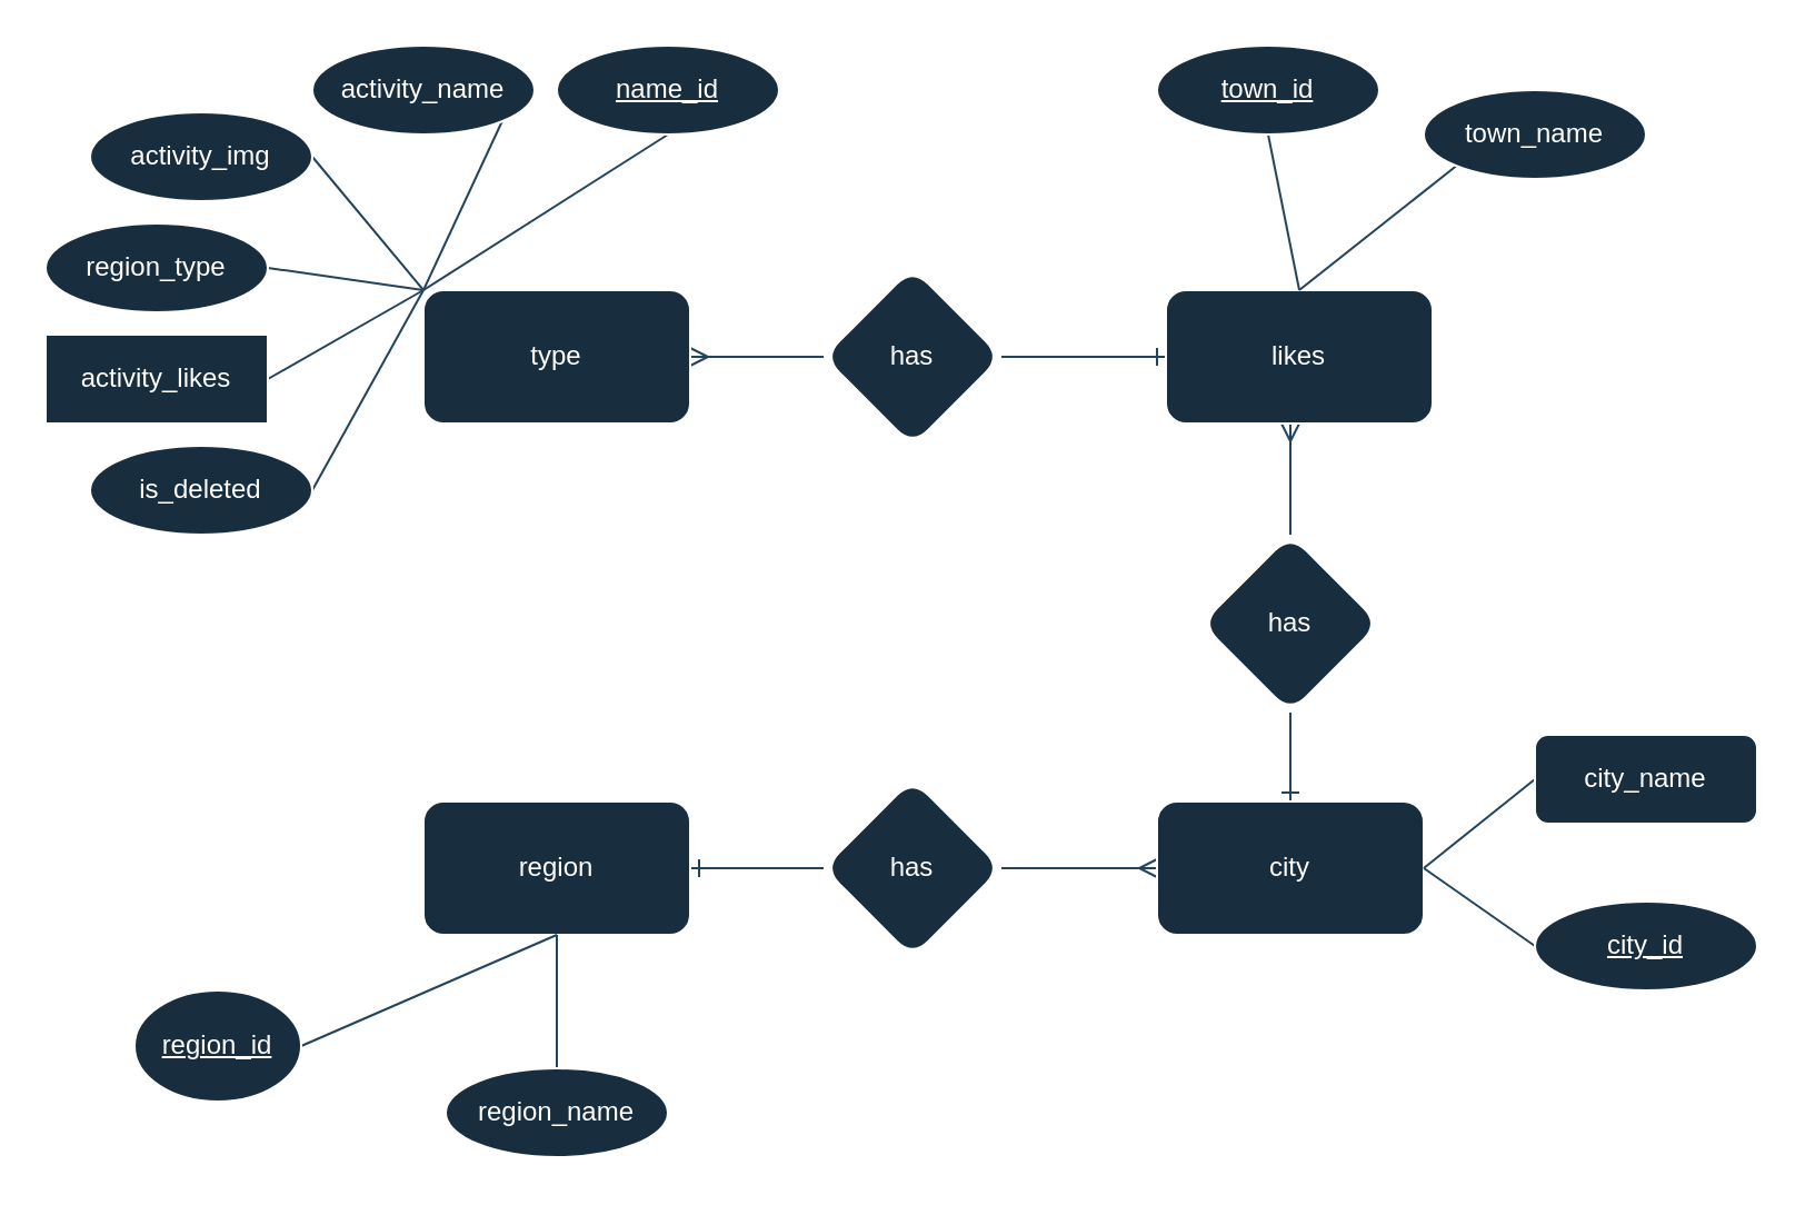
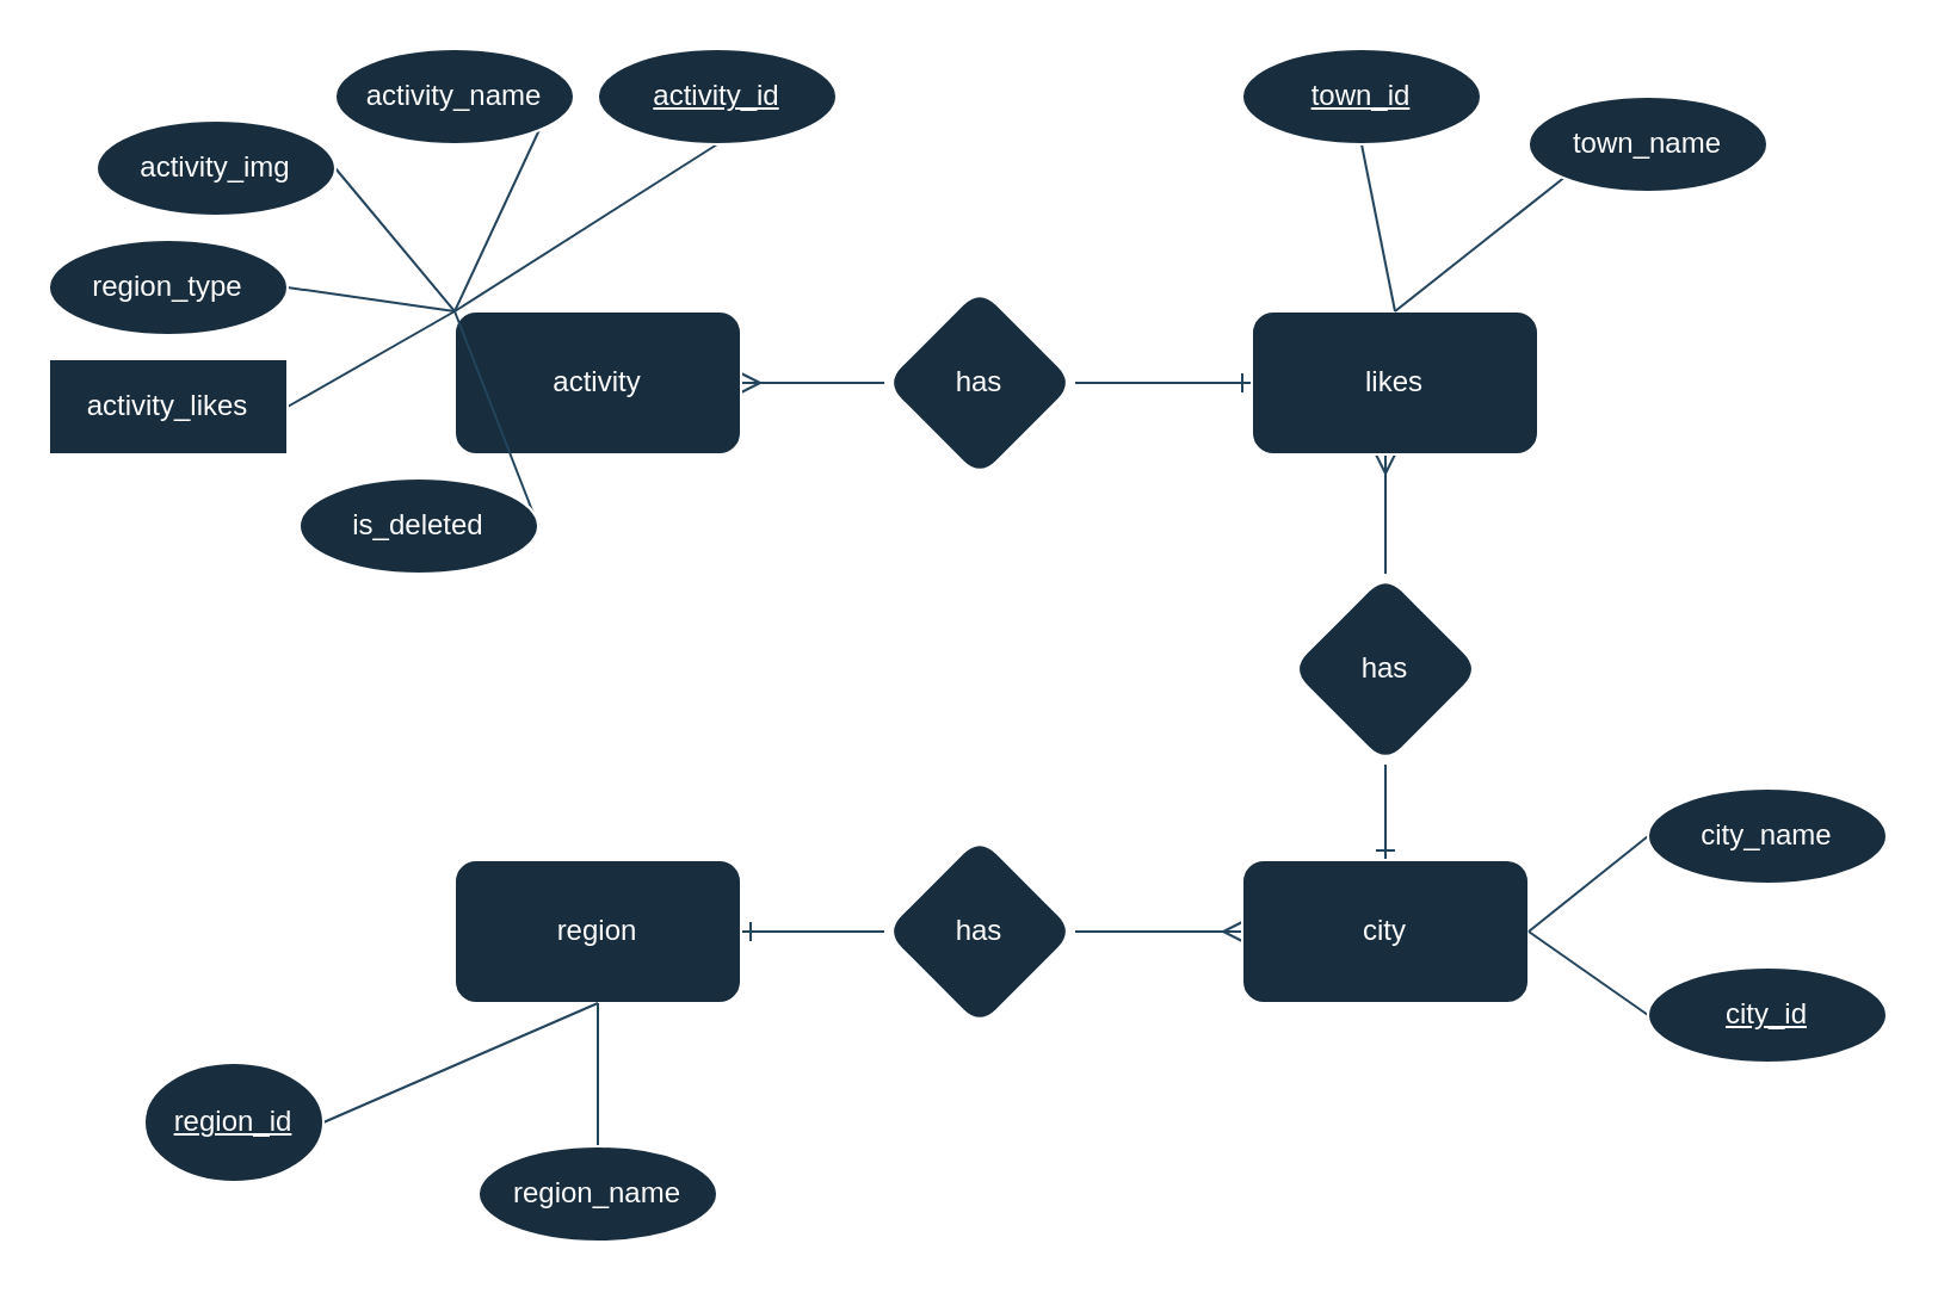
  <mxCell id="0" />
  <mxCell id="1" parent="0" />
  <mxCell id="2" value="" style="edgeStyle=orthogonalEdgeStyle;rounded=1;orthogonalLoop=1;jettySize=auto;html=1;startArrow=ERone;startFill=0;endArrow=none;endFill=0;labelBackgroundColor=none;strokeColor=#23445D;fontColor=default;" parent="1" source="3" target="5" edge="1"><mxGeometry relative="1" as="geometry" /></mxCell>
  <mxCell id="3" value="region" style="whiteSpace=wrap;html=1;rounded=1;labelBackgroundColor=none;fillColor=#182E3E;strokeColor=#FFFFFF;fontColor=#FFFFFF;" parent="1" vertex="1"><mxGeometry x="190" y="360" width="120" height="60" as="geometry" /></mxCell>
  <mxCell id="4" value="" style="edgeStyle=orthogonalEdgeStyle;rounded=1;orthogonalLoop=1;jettySize=auto;html=1;endArrow=ERmany;endFill=0;labelBackgroundColor=none;strokeColor=#23445D;fontColor=default;" parent="1" source="5" target="7" edge="1"><mxGeometry relative="1" as="geometry" /></mxCell>
  <mxCell id="5" value="has" style="rhombus;whiteSpace=wrap;html=1;rounded=1;labelBackgroundColor=none;fillColor=#182E3E;strokeColor=#FFFFFF;fontColor=#FFFFFF;" parent="1" vertex="1"><mxGeometry x="370" y="350" width="80" height="80" as="geometry" /></mxCell>
  <mxCell id="6" style="edgeStyle=none;shape=connector;rounded=1;orthogonalLoop=1;jettySize=auto;html=1;exitX=0.5;exitY=0;exitDx=0;exitDy=0;entryX=0.5;entryY=1;entryDx=0;entryDy=0;labelBackgroundColor=none;strokeColor=#23445D;fontFamily=Helvetica;fontSize=11;fontColor=default;endArrow=none;endFill=0;startArrow=ERone;startFill=0;" parent="1" source="7" target="9" edge="1"><mxGeometry relative="1" as="geometry" /></mxCell>
  <mxCell id="7" value="city" style="whiteSpace=wrap;html=1;rounded=1;labelBackgroundColor=none;fillColor=#182E3E;strokeColor=#FFFFFF;fontColor=#FFFFFF;" parent="1" vertex="1"><mxGeometry x="520" y="360" width="120" height="60" as="geometry" /></mxCell>
  <mxCell id="8" value="" style="edgeStyle=orthogonalEdgeStyle;rounded=1;orthogonalLoop=1;jettySize=auto;html=1;endArrow=ERmany;endFill=0;labelBackgroundColor=none;strokeColor=#23445D;fontColor=default;" parent="1" source="9" target="11" edge="1"><mxGeometry relative="1" as="geometry"><Array as="points"><mxPoint x="580" y="140" /></Array></mxGeometry></mxCell>
  <mxCell id="9" value="has" style="rhombus;whiteSpace=wrap;html=1;rounded=1;labelBackgroundColor=none;fillColor=#182E3E;strokeColor=#FFFFFF;fontColor=#FFFFFF;" parent="1" vertex="1"><mxGeometry x="540" y="240" width="80" height="80" as="geometry" /></mxCell>
  <mxCell id="10" value="" style="edgeStyle=none;shape=connector;rounded=1;orthogonalLoop=1;jettySize=auto;html=1;labelBackgroundColor=none;strokeColor=#23445D;fontFamily=Helvetica;fontSize=11;fontColor=default;endArrow=none;endFill=0;startArrow=ERone;startFill=0;" parent="1" source="11" target="26" edge="1"><mxGeometry relative="1" as="geometry" /></mxCell>
  <mxCell id="11" value="likes" style="whiteSpace=wrap;html=1;rounded=1;labelBackgroundColor=none;fillColor=#182E3E;strokeColor=#FFFFFF;fontColor=#FFFFFF;" parent="1" vertex="1"><mxGeometry x="524" y="130" width="120" height="60" as="geometry" /></mxCell>
  <mxCell id="12" style="edgeStyle=none;shape=connector;rounded=1;orthogonalLoop=1;jettySize=auto;html=1;exitX=0.5;exitY=1;exitDx=0;exitDy=0;labelBackgroundColor=none;strokeColor=#23445D;fontFamily=Helvetica;fontSize=11;fontColor=default;endArrow=none;endFill=0;entryX=0.5;entryY=0;entryDx=0;entryDy=0;" parent="1" source="13" target="11" edge="1"><mxGeometry relative="1" as="geometry"><mxPoint x="580" y="130" as="targetPoint" /></mxGeometry></mxCell>
  <mxCell id="13" value="town_id" style="ellipse;whiteSpace=wrap;html=1;align=center;fontStyle=4;rounded=1;labelBackgroundColor=none;fillColor=#182E3E;strokeColor=#FFFFFF;fontColor=#FFFFFF;" parent="1" vertex="1"><mxGeometry x="520" y="20" width="100" height="40" as="geometry" /></mxCell>
  <mxCell id="14" style="edgeStyle=none;shape=connector;rounded=1;orthogonalLoop=1;jettySize=auto;html=1;exitX=0;exitY=0.5;exitDx=0;exitDy=0;labelBackgroundColor=none;strokeColor=#23445D;fontFamily=Helvetica;fontSize=11;fontColor=default;endArrow=none;endFill=0;entryX=1;entryY=0.5;entryDx=0;entryDy=0;" parent="1" source="15" target="7" edge="1"><mxGeometry relative="1" as="geometry"><mxPoint x="640" y="340" as="targetPoint" /></mxGeometry></mxCell>
  <mxCell id="15" value="city_id" style="ellipse;whiteSpace=wrap;html=1;align=center;fontStyle=4;rounded=1;labelBackgroundColor=none;fillColor=#182E3E;strokeColor=#FFFFFF;fontColor=#FFFFFF;" parent="1" vertex="1"><mxGeometry x="690" y="405" width="100" height="40" as="geometry" /></mxCell>
  <mxCell id="16" style="edgeStyle=none;shape=connector;rounded=1;orthogonalLoop=1;jettySize=auto;html=1;exitX=1;exitY=0.5;exitDx=0;exitDy=0;entryX=0.5;entryY=1;entryDx=0;entryDy=0;labelBackgroundColor=none;strokeColor=#23445D;fontFamily=Helvetica;fontSize=11;fontColor=default;endArrow=none;endFill=0;" parent="1" source="17" target="3" edge="1"><mxGeometry relative="1" as="geometry" /></mxCell>
  <mxCell id="17" value="region_id" style="ellipse;whiteSpace=wrap;html=1;align=center;fontStyle=4;rounded=1;labelBackgroundColor=none;fillColor=#182E3E;strokeColor=#FFFFFF;fontColor=#FFFFFF;" parent="1" vertex="1"><mxGeometry x="60" y="445" width="75" height="50" as="geometry" /></mxCell>
  <mxCell id="18" style="edgeStyle=none;shape=connector;rounded=1;orthogonalLoop=1;jettySize=auto;html=1;exitX=0.5;exitY=0;exitDx=0;exitDy=0;labelBackgroundColor=none;strokeColor=#23445D;fontFamily=Helvetica;fontSize=11;fontColor=default;endArrow=none;endFill=0;entryX=0.5;entryY=1;entryDx=0;entryDy=0;" parent="1" source="19" edge="1" target="3"><mxGeometry relative="1" as="geometry"><mxPoint x="420" y="530" as="targetPoint" /></mxGeometry></mxCell>
  <mxCell id="19" value="region_name" style="ellipse;whiteSpace=wrap;html=1;align=center;rounded=1;labelBackgroundColor=none;fillColor=#182E3E;strokeColor=#FFFFFF;fontColor=#FFFFFF;" parent="1" vertex="1"><mxGeometry x="200" y="480" width="100" height="40" as="geometry" /></mxCell>
  <mxCell id="20" style="edgeStyle=none;shape=connector;rounded=1;orthogonalLoop=1;jettySize=auto;html=1;exitX=0.5;exitY=0;exitDx=0;exitDy=0;labelBackgroundColor=none;strokeColor=#23445D;fontFamily=Helvetica;fontSize=11;fontColor=default;endArrow=none;endFill=0;" parent="1" source="15" target="15" edge="1"><mxGeometry relative="1" as="geometry" /></mxCell>
  <mxCell id="21" style="edgeStyle=none;shape=connector;rounded=1;orthogonalLoop=1;jettySize=auto;html=1;exitX=0;exitY=0.5;exitDx=0;exitDy=0;entryX=1;entryY=0.5;entryDx=0;entryDy=0;labelBackgroundColor=none;strokeColor=#23445D;fontFamily=Helvetica;fontSize=11;fontColor=default;endArrow=none;endFill=0;" parent="1" source="22" target="7" edge="1"><mxGeometry relative="1" as="geometry" /></mxCell>
- <mxCell id="22" value="city_name" style="whiteSpace=wrap;html=1;align=center;labelBackgroundColor=none;fillColor=#182E3E;strokeColor=#FFFFFF;fontColor=#FFFFFF;rounded=1;" parent="1" vertex="1"><mxGeometry x="690" y="330" width="100" height="40" as="geometry" /></mxCell>
+ <mxCell id="22" value="city_name" style="ellipse;whiteSpace=wrap;html=1;align=center;rounded=1;labelBackgroundColor=none;fillColor=#182E3E;strokeColor=#FFFFFF;fontColor=#FFFFFF;" parent="1" vertex="1"><mxGeometry x="690" y="330" width="100" height="40" as="geometry" /></mxCell>
  <mxCell id="23" style="edgeStyle=none;shape=connector;rounded=1;orthogonalLoop=1;jettySize=auto;html=1;exitX=0;exitY=1;exitDx=0;exitDy=0;entryX=0.5;entryY=0;entryDx=0;entryDy=0;labelBackgroundColor=none;strokeColor=#23445D;fontFamily=Helvetica;fontSize=11;fontColor=default;endArrow=none;endFill=0;" parent="1" source="24" target="11" edge="1"><mxGeometry relative="1" as="geometry" /></mxCell>
  <mxCell id="24" value="town_name" style="ellipse;whiteSpace=wrap;html=1;align=center;rounded=1;labelBackgroundColor=none;fillColor=#182E3E;strokeColor=#FFFFFF;fontColor=#FFFFFF;" parent="1" vertex="1"><mxGeometry x="640" y="40" width="100" height="40" as="geometry" /></mxCell>
  <mxCell id="25" value="" style="edgeStyle=none;shape=connector;rounded=1;orthogonalLoop=1;jettySize=auto;html=1;labelBackgroundColor=none;strokeColor=#23445D;fontFamily=Helvetica;fontSize=11;fontColor=default;endArrow=ERmany;endFill=0;" parent="1" source="26" target="27" edge="1"><mxGeometry relative="1" as="geometry" /></mxCell>
  <mxCell id="26" value="has" style="rhombus;whiteSpace=wrap;html=1;rounded=1;labelBackgroundColor=none;fillColor=#182E3E;strokeColor=#FFFFFF;fontColor=#FFFFFF;" parent="1" vertex="1"><mxGeometry x="370" y="120" width="80" height="80" as="geometry" /></mxCell>
- <mxCell id="27" value="type" style="whiteSpace=wrap;html=1;rounded=1;labelBackgroundColor=none;fillColor=#182E3E;strokeColor=#FFFFFF;fontColor=#FFFFFF;" parent="1" vertex="1"><mxGeometry x="190" y="130" width="120" height="60" as="geometry" /></mxCell>
+ <mxCell id="27" value="activity" style="whiteSpace=wrap;html=1;rounded=1;labelBackgroundColor=none;fillColor=#182E3E;strokeColor=#FFFFFF;fontColor=#FFFFFF;" parent="1" vertex="1"><mxGeometry x="190" y="130" width="120" height="60" as="geometry" /></mxCell>
  <mxCell id="28" style="edgeStyle=none;shape=connector;rounded=1;orthogonalLoop=1;jettySize=auto;html=1;exitX=0.5;exitY=1;exitDx=0;exitDy=0;entryX=0;entryY=0;entryDx=0;entryDy=0;labelBackgroundColor=none;strokeColor=#23445D;fontFamily=Helvetica;fontSize=11;fontColor=default;endArrow=none;endFill=0;" parent="1" source="29" target="27" edge="1"><mxGeometry relative="1" as="geometry" /></mxCell>
- <mxCell id="29" value="name_id" style="ellipse;whiteSpace=wrap;html=1;align=center;fontStyle=4;rounded=1;labelBackgroundColor=none;fillColor=#182E3E;strokeColor=#FFFFFF;fontColor=#FFFFFF;" parent="1" vertex="1"><mxGeometry x="250" y="20" width="100" height="40" as="geometry" /></mxCell>
+ <mxCell id="29" value="activity_id" style="ellipse;whiteSpace=wrap;html=1;align=center;fontStyle=4;rounded=1;labelBackgroundColor=none;fillColor=#182E3E;strokeColor=#FFFFFF;fontColor=#FFFFFF;" parent="1" vertex="1"><mxGeometry x="250" y="20" width="100" height="40" as="geometry" /></mxCell>
  <mxCell id="30" style="edgeStyle=none;shape=connector;rounded=1;orthogonalLoop=1;jettySize=auto;html=1;exitX=1;exitY=0.5;exitDx=0;exitDy=0;entryX=0;entryY=0;entryDx=0;entryDy=0;labelBackgroundColor=none;strokeColor=#23445D;fontFamily=Helvetica;fontSize=11;fontColor=default;endArrow=none;endFill=0;" parent="1" source="31" target="27" edge="1"><mxGeometry relative="1" as="geometry" /></mxCell>
  <mxCell id="31" value="activity_img" style="ellipse;whiteSpace=wrap;html=1;align=center;rounded=1;labelBackgroundColor=none;fillColor=#182E3E;strokeColor=#FFFFFF;fontColor=#FFFFFF;" parent="1" vertex="1"><mxGeometry x="40" y="50" width="100" height="40" as="geometry" /></mxCell>
  <mxCell id="32" style="edgeStyle=none;shape=connector;rounded=1;orthogonalLoop=1;jettySize=auto;html=1;exitX=1;exitY=1;exitDx=0;exitDy=0;entryX=0;entryY=0;entryDx=0;entryDy=0;labelBackgroundColor=none;strokeColor=#23445D;fontFamily=Helvetica;fontSize=11;fontColor=default;endArrow=none;endFill=0;" parent="1" source="33" target="27" edge="1"><mxGeometry relative="1" as="geometry" /></mxCell>
  <mxCell id="33" value="activity_name" style="ellipse;whiteSpace=wrap;html=1;align=center;rounded=1;labelBackgroundColor=none;fillColor=#182E3E;strokeColor=#FFFFFF;fontColor=#FFFFFF;" parent="1" vertex="1"><mxGeometry x="140" y="20" width="100" height="40" as="geometry" /></mxCell>
  <mxCell id="34" style="rounded=1;orthogonalLoop=1;jettySize=auto;html=1;exitX=1;exitY=0.5;exitDx=0;exitDy=0;entryX=0;entryY=0;entryDx=0;entryDy=0;endArrow=none;endFill=0;labelBackgroundColor=none;strokeColor=#23445D;fontColor=default;" edge="1" parent="1" source="35" target="27"><mxGeometry relative="1" as="geometry" /></mxCell>
  <mxCell id="35" value="region_type" style="ellipse;whiteSpace=wrap;html=1;align=center;rounded=1;labelBackgroundColor=none;fillColor=#182E3E;strokeColor=#FFFFFF;fontColor=#FFFFFF;" vertex="1" parent="1"><mxGeometry x="20" y="100" width="100" height="40" as="geometry" /></mxCell>
  <mxCell id="36" style="edgeStyle=none;shape=connector;rounded=1;orthogonalLoop=1;jettySize=auto;html=1;exitX=1;exitY=0.5;exitDx=0;exitDy=0;entryX=0;entryY=0;entryDx=0;entryDy=0;labelBackgroundColor=none;strokeColor=#23445D;fontFamily=Helvetica;fontSize=11;fontColor=default;endArrow=none;endFill=0;" edge="1" parent="1" source="37" target="27"><mxGeometry relative="1" as="geometry" /></mxCell>
  <mxCell id="37" value="activity_likes" style="whiteSpace=wrap;html=1;align=center;labelBackgroundColor=none;fillColor=#182E3E;strokeColor=#FFFFFF;fontColor=#FFFFFF;rounded=0;" vertex="1" parent="1"><mxGeometry x="20" y="150" width="100" height="40" as="geometry" /></mxCell>
  <mxCell id="38" style="edgeStyle=none;shape=connector;rounded=1;orthogonalLoop=1;jettySize=auto;html=1;exitX=1;exitY=0.5;exitDx=0;exitDy=0;entryX=0;entryY=0;entryDx=0;entryDy=0;labelBackgroundColor=none;strokeColor=#23445D;fontFamily=Helvetica;fontSize=11;fontColor=default;endArrow=none;endFill=0;" edge="1" parent="1" source="39" target="27"><mxGeometry relative="1" as="geometry" /></mxCell>
- <mxCell id="39" value="is_deleted" style="ellipse;whiteSpace=wrap;html=1;align=center;rounded=1;labelBackgroundColor=none;fillColor=#182E3E;strokeColor=#FFFFFF;fontColor=#FFFFFF;" vertex="1" parent="1"><mxGeometry x="40" y="200" width="100" height="40" as="geometry" /></mxCell>
+ <mxCell id="39" value="is_deleted" style="ellipse;whiteSpace=wrap;html=1;align=center;rounded=1;labelBackgroundColor=none;fillColor=#182E3E;strokeColor=#FFFFFF;fontColor=#FFFFFF;" vertex="1" parent="1"><mxGeometry x="125" y="200" width="100" height="40" as="geometry" /></mxCell>
